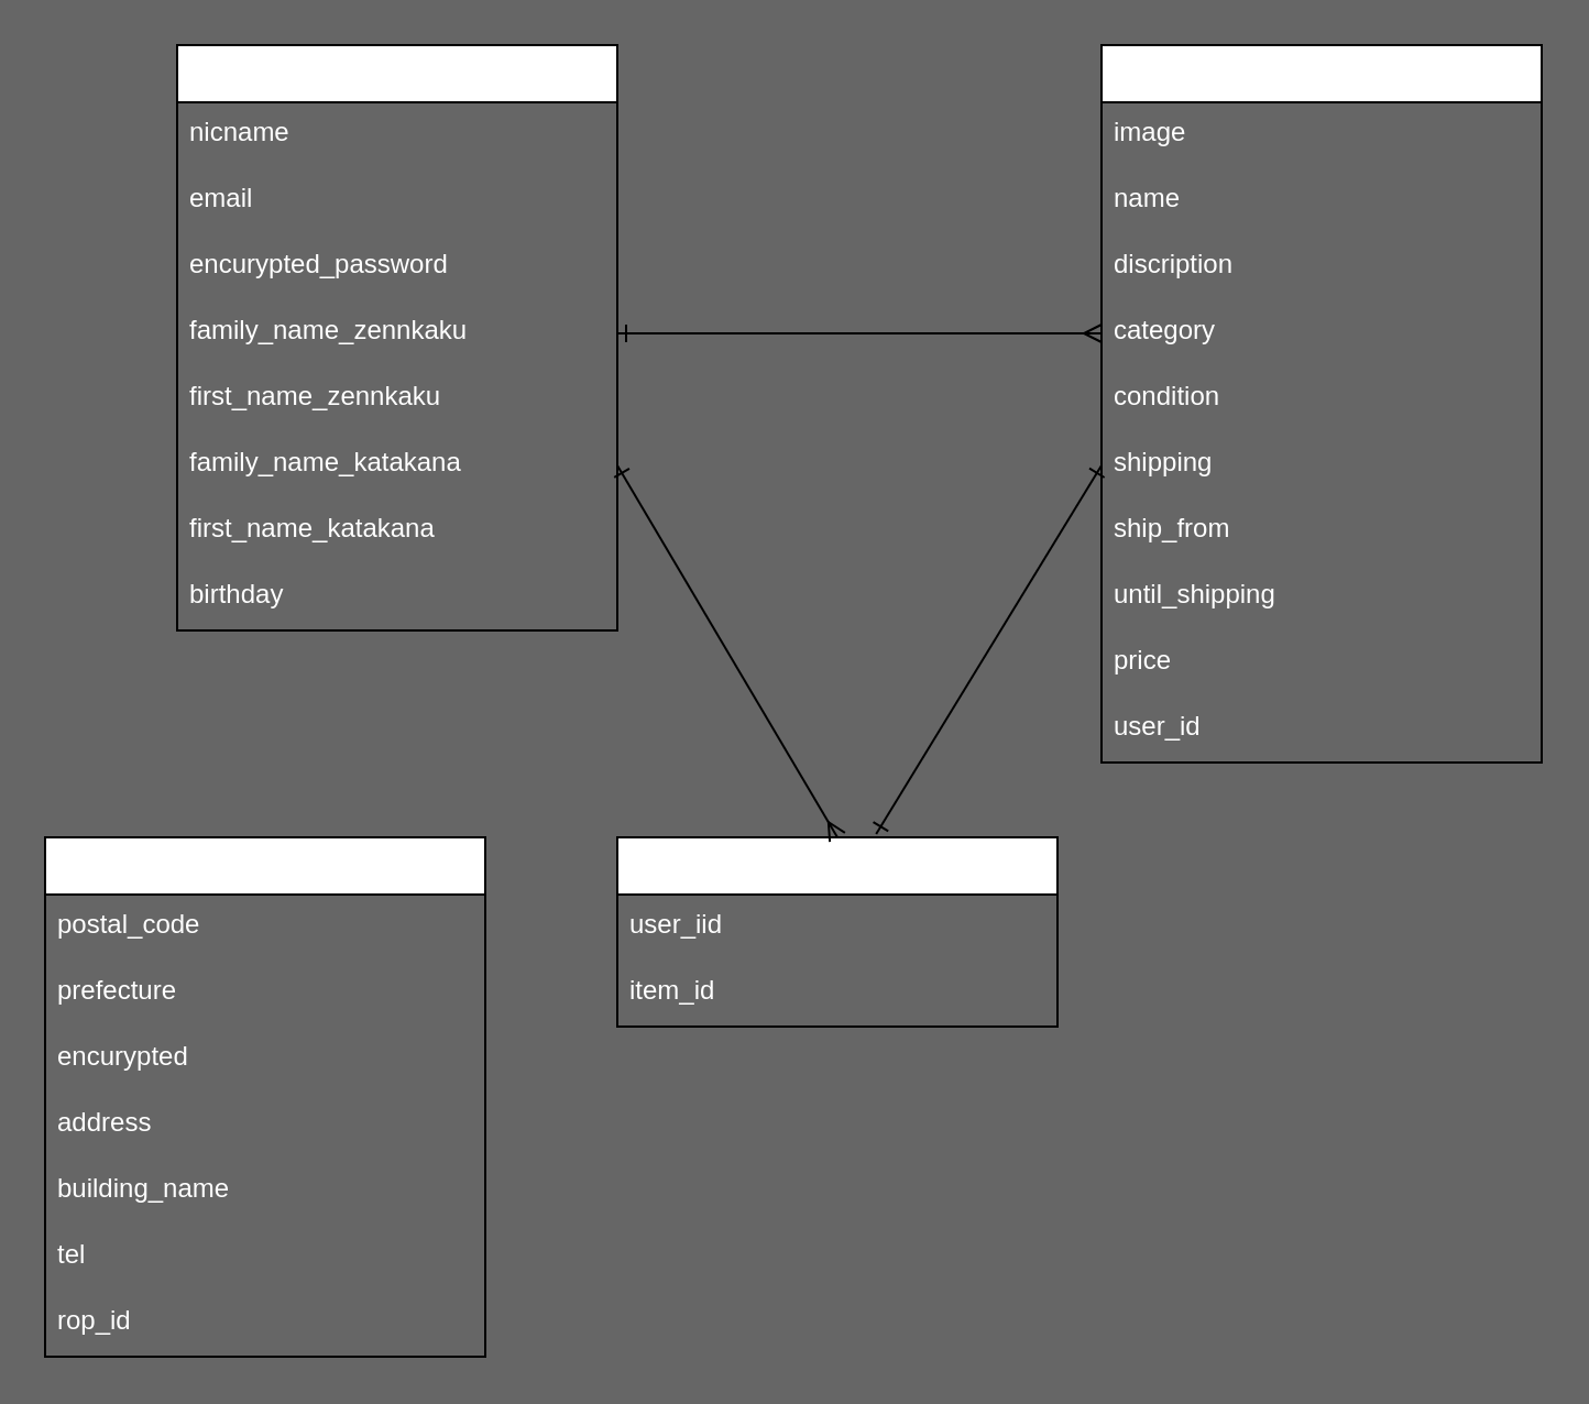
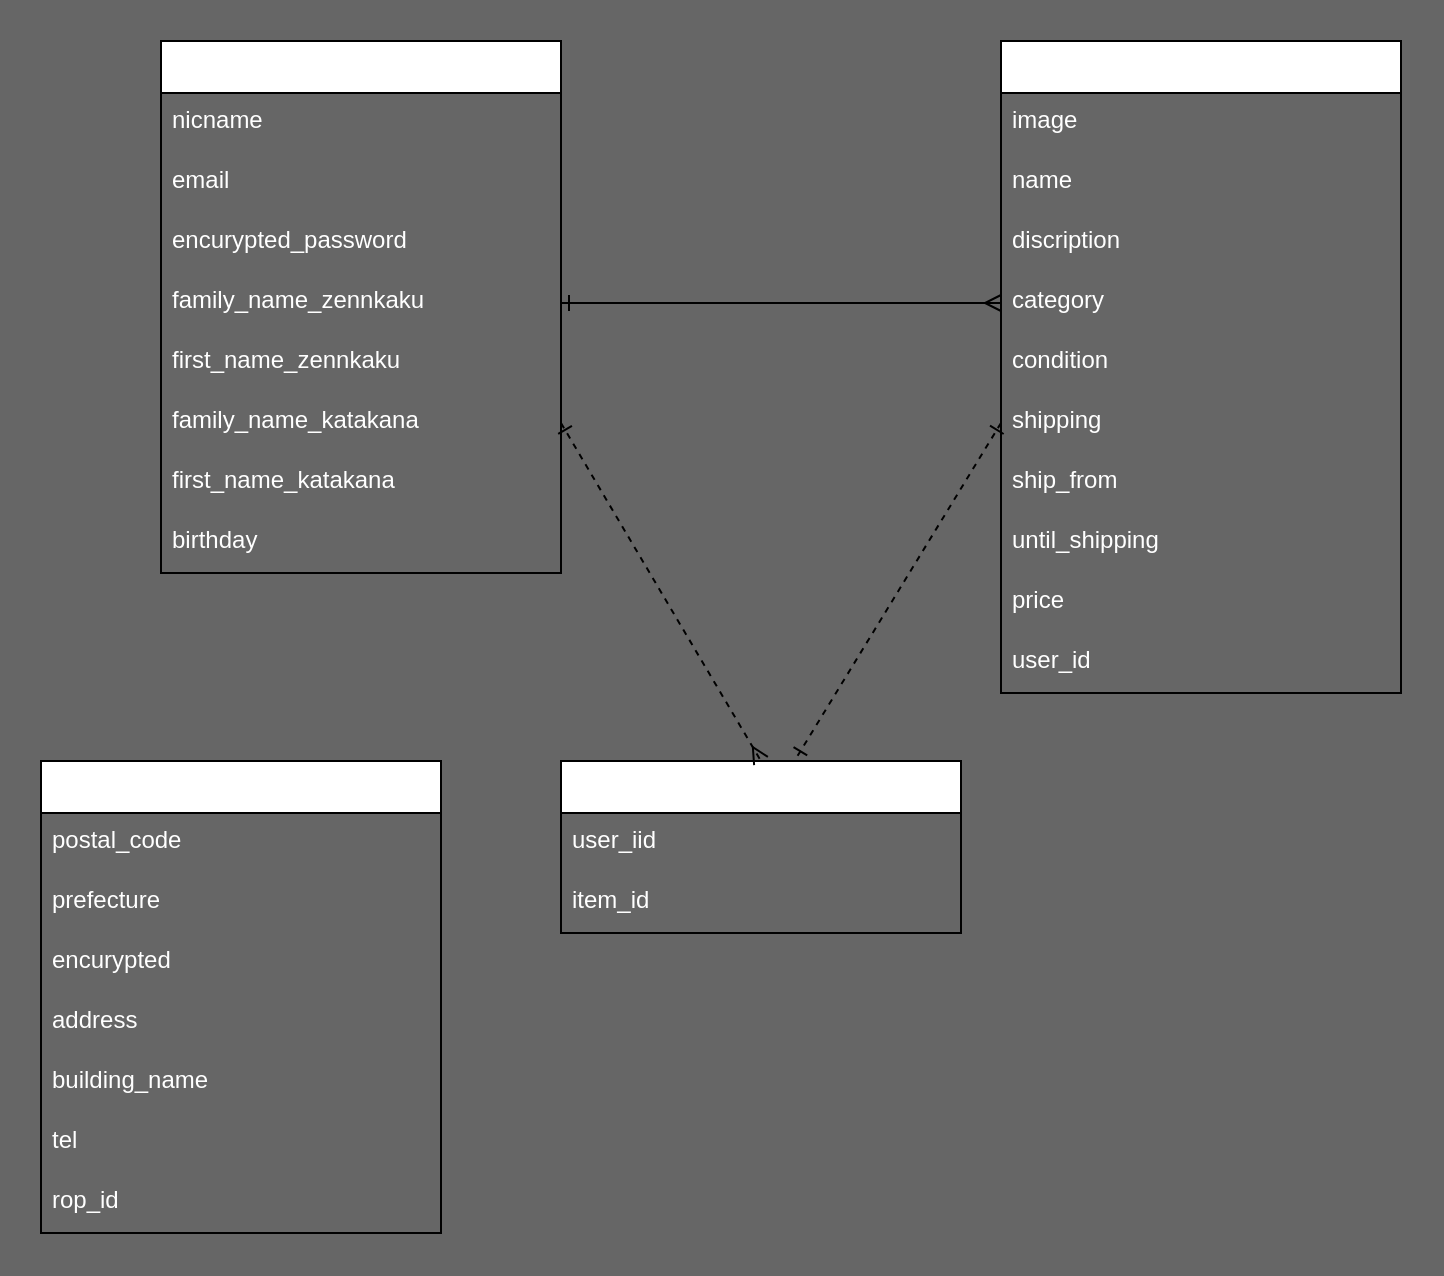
  <mxCell id="0" />
  <mxCell id="1" parent="0" />
  <mxCell id="2" value="users" style="swimlane;fontStyle=0;childLayout=stackLayout;horizontal=1;startSize=26;horizontalStack=0;resizeParent=1;resizeParentMax=0;resizeLast=0;collapsible=1;marginBottom=0;align=center;fontSize=14;labelBackgroundColor=default;fontColor=#FFFFFF;labelBorderColor=none;" vertex="1" parent="1"><mxGeometry x="80" y="20" width="200" height="266" as="geometry" /></mxCell>
  <mxCell id="3" value="nicname" style="text;strokeColor=none;fillColor=none;spacingLeft=4;spacingRight=4;overflow=hidden;rotatable=0;points=[[0,0.5],[1,0.5]];portConstraint=eastwest;fontSize=12;fontColor=#FFFFFF;labelBackgroundColor=none;labelBorderColor=none;" vertex="1" parent="2"><mxGeometry y="26" width="200" height="30" as="geometry" /></mxCell>
  <mxCell id="4" value="email" style="text;strokeColor=none;fillColor=none;spacingLeft=4;spacingRight=4;overflow=hidden;rotatable=0;points=[[0,0.5],[1,0.5]];portConstraint=eastwest;fontSize=12;fontColor=#FFFFFF;labelBackgroundColor=none;labelBorderColor=none;" vertex="1" parent="2"><mxGeometry y="56" width="200" height="30" as="geometry" /></mxCell>
  <mxCell id="5" value="encurypted_password" style="text;strokeColor=none;fillColor=none;spacingLeft=4;spacingRight=4;overflow=hidden;rotatable=0;points=[[0,0.5],[1,0.5]];portConstraint=eastwest;fontSize=12;fontColor=#FFFFFF;labelBackgroundColor=none;labelBorderColor=none;" vertex="1" parent="2"><mxGeometry y="86" width="200" height="30" as="geometry" /></mxCell>
  <mxCell id="6" value="family_name_zennkaku " style="text;strokeColor=none;fillColor=none;spacingLeft=4;spacingRight=4;overflow=hidden;rotatable=0;points=[[0,0.5],[1,0.5]];portConstraint=eastwest;fontSize=12;fontColor=#FFFFFF;labelBackgroundColor=none;labelBorderColor=none;" vertex="1" parent="2"><mxGeometry y="116" width="200" height="30" as="geometry" /></mxCell>
  <mxCell id="7" value="first_name_zennkaku " style="text;strokeColor=none;fillColor=none;spacingLeft=4;spacingRight=4;overflow=hidden;rotatable=0;points=[[0,0.5],[1,0.5]];portConstraint=eastwest;fontSize=12;fontColor=#FFFFFF;labelBackgroundColor=none;labelBorderColor=none;" vertex="1" parent="2"><mxGeometry y="146" width="200" height="30" as="geometry" /></mxCell>
  <mxCell id="8" value="family_name_katakana" style="text;strokeColor=none;fillColor=none;spacingLeft=4;spacingRight=4;overflow=hidden;rotatable=0;points=[[0,0.5],[1,0.5]];portConstraint=eastwest;fontSize=12;fontColor=#FFFFFF;labelBackgroundColor=none;labelBorderColor=none;" vertex="1" parent="2"><mxGeometry y="176" width="200" height="30" as="geometry" /></mxCell>
  <mxCell id="9" value="first_name_katakana" style="text;strokeColor=none;fillColor=none;spacingLeft=4;spacingRight=4;overflow=hidden;rotatable=0;points=[[0,0.5],[1,0.5]];portConstraint=eastwest;fontSize=12;fontColor=#FFFFFF;labelBackgroundColor=none;labelBorderColor=none;" vertex="1" parent="2"><mxGeometry y="206" width="200" height="30" as="geometry" /></mxCell>
  <mxCell id="10" value="birthday" style="text;strokeColor=none;fillColor=none;spacingLeft=4;spacingRight=4;overflow=hidden;rotatable=0;points=[[0,0.5],[1,0.5]];portConstraint=eastwest;fontSize=12;fontColor=#FFFFFF;labelBackgroundColor=none;labelBorderColor=none;" vertex="1" parent="2"><mxGeometry y="236" width="200" height="30" as="geometry" /></mxCell>
  <mxCell id="11" value="items" style="swimlane;fontStyle=0;childLayout=stackLayout;horizontal=1;startSize=26;horizontalStack=0;resizeParent=1;resizeParentMax=0;resizeLast=0;collapsible=1;marginBottom=0;align=center;fontSize=14;fontColor=#FFFFFF;labelBackgroundColor=default;labelBorderColor=none;" vertex="1" parent="1"><mxGeometry x="500" y="20" width="200" height="326" as="geometry" /></mxCell>
  <mxCell id="12" value="image" style="text;strokeColor=none;fillColor=none;spacingLeft=4;spacingRight=4;overflow=hidden;rotatable=0;points=[[0,0.5],[1,0.5]];portConstraint=eastwest;fontSize=12;fontColor=#FFFFFF;labelBackgroundColor=none;labelBorderColor=none;" vertex="1" parent="11"><mxGeometry y="26" width="200" height="30" as="geometry" /></mxCell>
  <mxCell id="13" value="name" style="text;strokeColor=none;fillColor=none;spacingLeft=4;spacingRight=4;overflow=hidden;rotatable=0;points=[[0,0.5],[1,0.5]];portConstraint=eastwest;fontSize=12;fontColor=#FFFFFF;labelBackgroundColor=none;labelBorderColor=none;" vertex="1" parent="11"><mxGeometry y="56" width="200" height="30" as="geometry" /></mxCell>
  <mxCell id="14" value="discription" style="text;strokeColor=none;fillColor=none;spacingLeft=4;spacingRight=4;overflow=hidden;rotatable=0;points=[[0,0.5],[1,0.5]];portConstraint=eastwest;fontSize=12;fontColor=#FFFFFF;labelBackgroundColor=none;labelBorderColor=none;" vertex="1" parent="11"><mxGeometry y="86" width="200" height="30" as="geometry" /></mxCell>
  <mxCell id="15" value="category" style="text;strokeColor=none;fillColor=none;spacingLeft=4;spacingRight=4;overflow=hidden;rotatable=0;points=[[0,0.5],[1,0.5]];portConstraint=eastwest;fontSize=12;fontColor=#FFFFFF;labelBackgroundColor=none;labelBorderColor=none;" vertex="1" parent="11"><mxGeometry y="116" width="200" height="30" as="geometry" /></mxCell>
  <mxCell id="16" value="condition" style="text;strokeColor=none;fillColor=none;spacingLeft=4;spacingRight=4;overflow=hidden;rotatable=0;points=[[0,0.5],[1,0.5]];portConstraint=eastwest;fontSize=12;fontColor=#FFFFFF;labelBackgroundColor=none;labelBorderColor=none;" vertex="1" parent="11"><mxGeometry y="146" width="200" height="30" as="geometry" /></mxCell>
  <mxCell id="17" value="shipping" style="text;strokeColor=none;fillColor=none;spacingLeft=4;spacingRight=4;overflow=hidden;rotatable=0;points=[[0,0.5],[1,0.5]];portConstraint=eastwest;fontSize=12;fontColor=#FFFFFF;labelBackgroundColor=none;labelBorderColor=none;" vertex="1" parent="11"><mxGeometry y="176" width="200" height="30" as="geometry" /></mxCell>
  <mxCell id="18" value="ship_from" style="text;strokeColor=none;fillColor=none;spacingLeft=4;spacingRight=4;overflow=hidden;rotatable=0;points=[[0,0.5],[1,0.5]];portConstraint=eastwest;fontSize=12;fontColor=#FFFFFF;labelBackgroundColor=none;labelBorderColor=none;" vertex="1" parent="11"><mxGeometry y="206" width="200" height="30" as="geometry" /></mxCell>
  <mxCell id="19" value="until_shipping" style="text;strokeColor=none;fillColor=none;spacingLeft=4;spacingRight=4;overflow=hidden;rotatable=0;points=[[0,0.5],[1,0.5]];portConstraint=eastwest;fontSize=12;fontColor=#FFFFFF;labelBackgroundColor=none;labelBorderColor=none;" vertex="1" parent="11"><mxGeometry y="236" width="200" height="30" as="geometry" /></mxCell>
  <mxCell id="20" value="price" style="text;strokeColor=none;fillColor=none;spacingLeft=4;spacingRight=4;overflow=hidden;rotatable=0;points=[[0,0.5],[1,0.5]];portConstraint=eastwest;fontSize=12;fontColor=#FFFFFF;labelBackgroundColor=none;labelBorderColor=none;" vertex="1" parent="11"><mxGeometry y="266" width="200" height="30" as="geometry" /></mxCell>
  <mxCell id="21" value="user_id" style="text;strokeColor=none;fillColor=none;spacingLeft=4;spacingRight=4;overflow=hidden;rotatable=0;points=[[0,0.5],[1,0.5]];portConstraint=eastwest;fontSize=12;fontColor=#FFFFFF;labelBackgroundColor=none;labelBorderColor=none;" vertex="1" parent="11"><mxGeometry y="296" width="200" height="30" as="geometry" /></mxCell>
  <mxCell id="22" value="shipping_address" style="swimlane;fontStyle=0;childLayout=stackLayout;horizontal=1;startSize=26;horizontalStack=0;resizeParent=1;resizeParentMax=0;resizeLast=0;collapsible=1;marginBottom=0;align=center;fontSize=14;labelBackgroundColor=default;labelBorderColor=none;fontColor=#FFFFFF;" vertex="1" parent="1"><mxGeometry x="20" y="380" width="200" height="236" as="geometry" /></mxCell>
  <mxCell id="23" value="postal_code" style="text;strokeColor=none;fillColor=none;spacingLeft=4;spacingRight=4;overflow=hidden;rotatable=0;points=[[0,0.5],[1,0.5]];portConstraint=eastwest;fontSize=12;labelBackgroundColor=none;labelBorderColor=none;fontColor=#FFFFFF;" vertex="1" parent="22"><mxGeometry y="26" width="200" height="30" as="geometry" /></mxCell>
  <mxCell id="24" value="prefecture" style="text;strokeColor=none;fillColor=none;spacingLeft=4;spacingRight=4;overflow=hidden;rotatable=0;points=[[0,0.5],[1,0.5]];portConstraint=eastwest;fontSize=12;labelBackgroundColor=none;labelBorderColor=none;fontColor=#FFFFFF;" vertex="1" parent="22"><mxGeometry y="56" width="200" height="30" as="geometry" /></mxCell>
  <mxCell id="25" value="encurypted" style="text;strokeColor=none;fillColor=none;spacingLeft=4;spacingRight=4;overflow=hidden;rotatable=0;points=[[0,0.5],[1,0.5]];portConstraint=eastwest;fontSize=12;labelBackgroundColor=none;labelBorderColor=none;fontColor=#FFFFFF;" vertex="1" parent="22"><mxGeometry y="86" width="200" height="30" as="geometry" /></mxCell>
  <mxCell id="26" value="address" style="text;strokeColor=none;fillColor=none;spacingLeft=4;spacingRight=4;overflow=hidden;rotatable=0;points=[[0,0.5],[1,0.5]];portConstraint=eastwest;fontSize=12;labelBackgroundColor=none;labelBorderColor=none;fontColor=#FFFFFF;" vertex="1" parent="22"><mxGeometry y="116" width="200" height="30" as="geometry" /></mxCell>
  <mxCell id="27" value="building_name" style="text;strokeColor=none;fillColor=none;spacingLeft=4;spacingRight=4;overflow=hidden;rotatable=0;points=[[0,0.5],[1,0.5]];portConstraint=eastwest;fontSize=12;labelBackgroundColor=none;labelBorderColor=none;fontColor=#FFFFFF;" vertex="1" parent="22"><mxGeometry y="146" width="200" height="30" as="geometry" /></mxCell>
  <mxCell id="28" value="tel" style="text;strokeColor=none;fillColor=none;spacingLeft=4;spacingRight=4;overflow=hidden;rotatable=0;points=[[0,0.5],[1,0.5]];portConstraint=eastwest;fontSize=12;labelBackgroundColor=none;labelBorderColor=none;fontColor=#FFFFFF;" vertex="1" parent="22"><mxGeometry y="176" width="200" height="30" as="geometry" /></mxCell>
  <mxCell id="29" value="rop_id" style="text;strokeColor=none;fillColor=none;spacingLeft=4;spacingRight=4;overflow=hidden;rotatable=0;points=[[0,0.5],[1,0.5]];portConstraint=eastwest;fontSize=12;labelBackgroundColor=none;labelBorderColor=none;fontColor=#FFFFFF;" vertex="1" parent="22"><mxGeometry y="206" width="200" height="30" as="geometry" /></mxCell>
  <mxCell id="30" value="rop" style="swimlane;fontStyle=0;childLayout=stackLayout;horizontal=1;startSize=26;horizontalStack=0;resizeParent=1;resizeParentMax=0;resizeLast=0;collapsible=1;marginBottom=0;align=center;fontSize=14;fontColor=#FFFFFF;labelBackgroundColor=default;labelBorderColor=none;" vertex="1" parent="1"><mxGeometry x="280" y="380" width="200" height="86" as="geometry" /></mxCell>
  <mxCell id="31" value="user_iid" style="text;strokeColor=none;fillColor=none;spacingLeft=4;spacingRight=4;overflow=hidden;rotatable=0;points=[[0,0.5],[1,0.5]];portConstraint=eastwest;fontSize=12;fontColor=#FFFFFF;labelBackgroundColor=none;labelBorderColor=none;" vertex="1" parent="30"><mxGeometry y="26" width="200" height="30" as="geometry" /></mxCell>
  <mxCell id="32" value="item_id" style="text;strokeColor=none;fillColor=none;spacingLeft=4;spacingRight=4;overflow=hidden;rotatable=0;points=[[0,0.5],[1,0.5]];portConstraint=eastwest;fontSize=12;fontColor=#FFFFFF;labelBackgroundColor=none;labelBorderColor=none;" vertex="1" parent="30"><mxGeometry y="56" width="200" height="30" as="geometry" /></mxCell>
  <mxCell id="33" style="edgeStyle=none;html=1;exitX=1;exitY=0.5;exitDx=0;exitDy=0;entryX=0;entryY=0.5;entryDx=0;entryDy=0;endArrow=ERmany;endFill=0;startArrow=ERone;startFill=0;fontColor=#FFFFFF;labelBackgroundColor=none;labelBorderColor=none;" edge="1" parent="1" target="15"><mxGeometry relative="1" as="geometry"><mxPoint x="280" y="151" as="sourcePoint" /></mxGeometry></mxCell>
- <mxCell id="34" style="edgeStyle=none;html=1;exitX=0;exitY=0.5;exitDx=0;exitDy=0;entryX=0.588;entryY=-0.017;entryDx=0;entryDy=0;entryPerimeter=0;endArrow=ERone;endFill=0;startArrow=ERone;startFill=0;fontColor=#FFFFFF;labelBackgroundColor=none;labelBorderColor=none;" edge="1" parent="1" source="17" target="30"><mxGeometry relative="1" as="geometry" /></mxCell>
- <mxCell id="35" style="edgeStyle=none;html=1;exitX=1;exitY=0.5;exitDx=0;exitDy=0;entryX=0.5;entryY=0;entryDx=0;entryDy=0;endArrow=ERmany;endFill=0;startArrow=ERone;startFill=0;fontColor=#FFFFFF;labelBackgroundColor=none;labelBorderColor=none;" edge="1" parent="1" source="8" target="30"><mxGeometry relative="1" as="geometry" /></mxCell>
+ <mxCell id="34" style="edgeStyle=none;html=1;exitX=0;exitY=0.5;exitDx=0;exitDy=0;entryX=0.588;entryY=-0.017;entryDx=0;entryDy=0;entryPerimeter=0;endArrow=ERone;endFill=0;startArrow=ERone;startFill=0;fontColor=#FFFFFF;labelBackgroundColor=none;labelBorderColor=none;dashed=1;" edge="1" parent="1" source="17" target="30"><mxGeometry relative="1" as="geometry" /></mxCell>
+ <mxCell id="35" style="edgeStyle=none;html=1;exitX=1;exitY=0.5;exitDx=0;exitDy=0;entryX=0.5;entryY=0;entryDx=0;entryDy=0;endArrow=ERmany;endFill=0;startArrow=ERone;startFill=0;fontColor=#FFFFFF;labelBackgroundColor=none;labelBorderColor=none;dashed=1;" edge="1" parent="1" source="8" target="30"><mxGeometry relative="1" as="geometry" /></mxCell>
